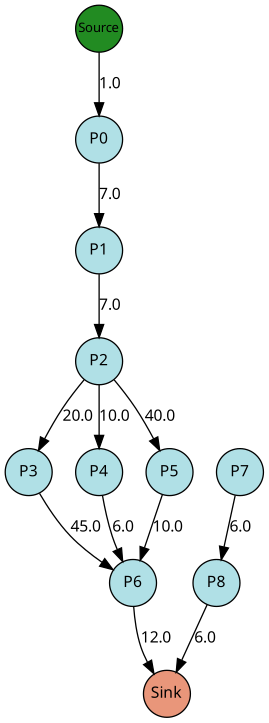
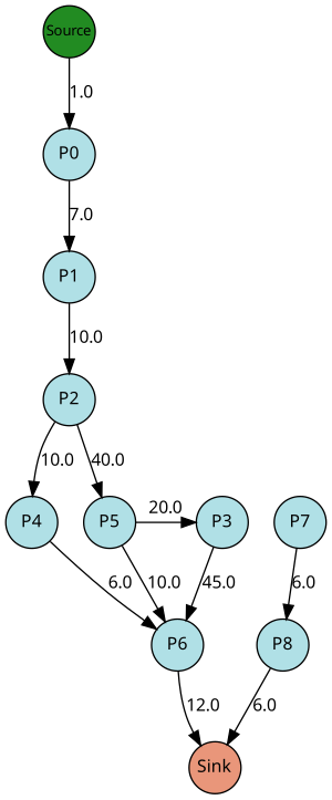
  digraph {
    fontname="Noto Sans"
    rankdir=TB
    splines=true
    node [fillcolor=powderblue fixedsize=true fontcolor=black fontname="Noto Sans" fontsize=12 margin=0 shape=circle style=filled]
    edge [fontcolor=black fontname="Noto Sans" fontsize=12 margin=0]
    n1 [fillcolor=forestgreen fontsize=10 label=Source width=0.5]
    n2 [label=P0 width=0.5]
    n3 [label=P1 width=0.5]
    n4 [label=P2 width=0.5]
    n5 [label=P3 width=0.5]
    n6 [label=P4 width=0.5]
    n7 [label=P5 width=0.5]
    n8 [label=P6 width=0.5]
    n9 [label=P7 width=0.5]
    n10 [label=P8 width=0.5]
    n11 [fillcolor=darksalmon label=Sink width=0.5]
    subgraph sub_1 {
      rank=same
      n1
    }
    subgraph sub_2 {
      rank=same
      n2
    }
    subgraph sub_3 {
      rank=same
      n3
    }
    subgraph sub_4 {
      rank=same
      n4
    }
    subgraph sub_5 {
      rank=same
      n5
      n6
      n7
    }
    subgraph sub_6 {
      rank=same
      n8
    }
    subgraph sub_7 {
      rank=same
      n9
    }
    subgraph sub_8 {
      rank=same
      n10
    }
    subgraph sub_9 {
      rank=same
      n11
    }
    n1 -> n2 [label=1.0]
    n2 -> n3 [label=7.0]
-   n3 -> n4 [label=7.0]
-   n4 -> n5 [label=20.0]
+   n3 -> n4 [label=10.0]
+   n7 -> n5 [label=20.0]
    n4 -> n6 [label=10.0]
    n4 -> n7 [label=40.0]
    n5 -> n8 [label=45.0]
    n6 -> n8 [label=6.0]
    n7 -> n8 [label=10.0]
    n8 -> n11 [label=12.0]
    n9 -> n10 [label=6.0]
    n10 -> n11 [label=6.0]
  }
